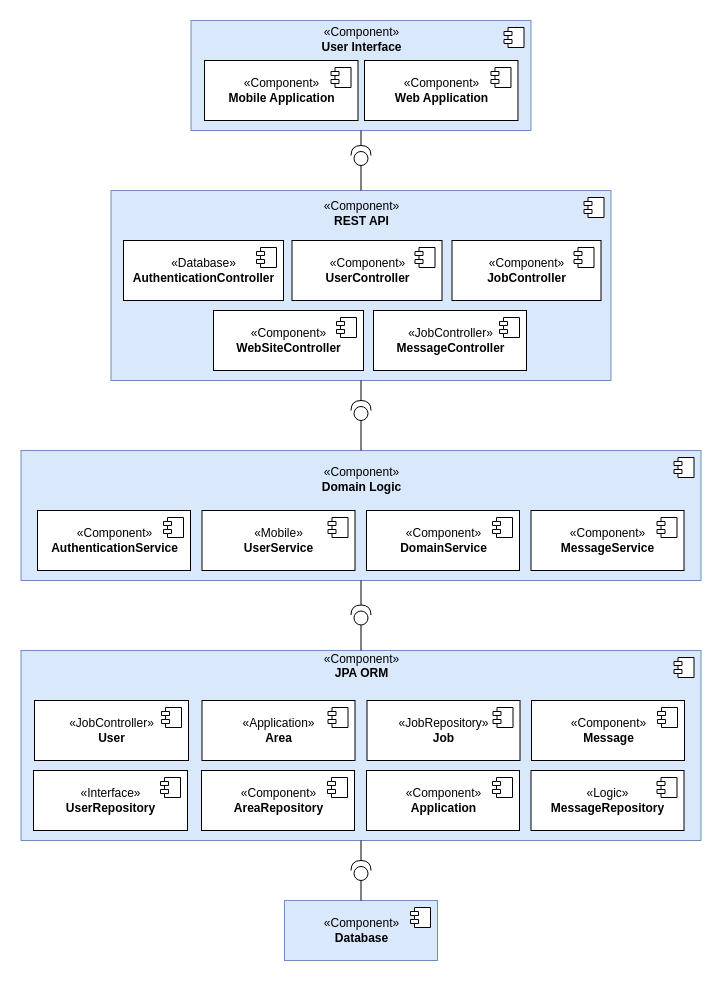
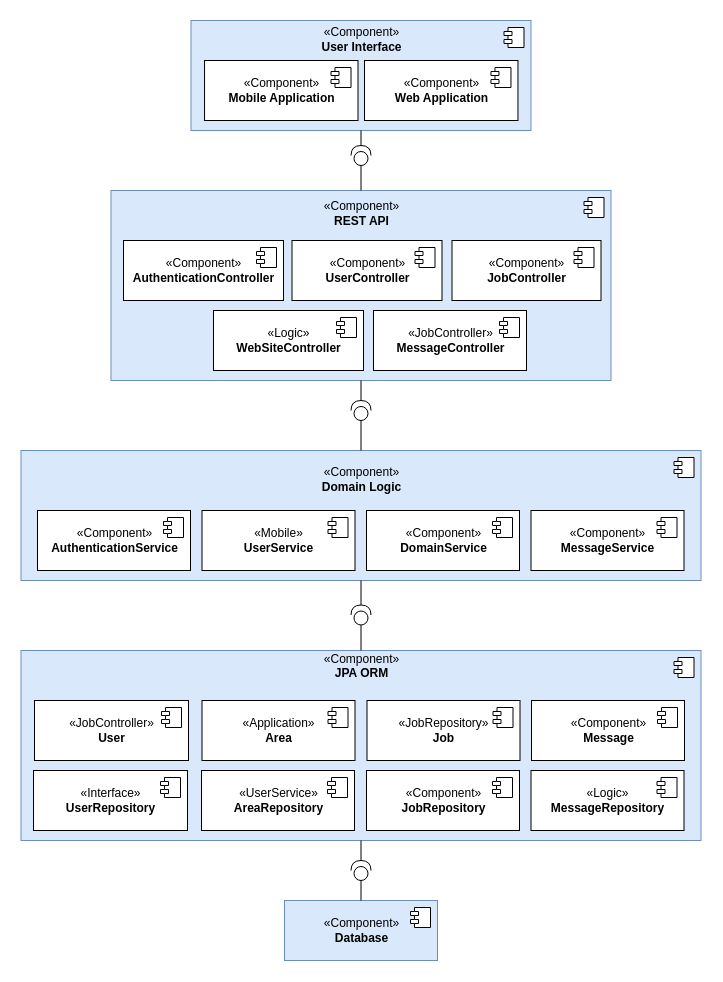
  <mxCell id="0" />
  <mxCell id="1" parent="0" />
  <mxCell id="2" value="«Component»&lt;br&gt;&lt;b&gt;User Interface&lt;br&gt;&lt;/b&gt;&lt;br&gt;&lt;br&gt;&lt;br&gt;&lt;br&gt;&lt;br&gt;" style="html=1;fillColor=#dae8fc;strokeColor=#6c8ebf;" vertex="1" parent="1"><mxGeometry x="190.5" y="20" width="340" height="110" as="geometry" /></mxCell>
  <mxCell id="3" value="" style="shape=component;jettyWidth=8;jettyHeight=4;" vertex="1" parent="2"><mxGeometry x="1" width="20" height="20" relative="1" as="geometry"><mxPoint x="-27" y="7" as="offset" /></mxGeometry></mxCell>
  <mxCell id="4" value="«Component»&lt;br&gt;&lt;b&gt;Web Application&lt;/b&gt;&lt;br&gt;" style="html=1;" parent="2" vertex="1"><mxGeometry x="173.51" y="40" width="153.451" height="60" as="geometry" /></mxCell>
  <mxCell id="5" value="" style="shape=component;jettyWidth=8;jettyHeight=4;" parent="4" vertex="1"><mxGeometry x="1" width="20" height="20" relative="1" as="geometry"><mxPoint x="-27" y="7" as="offset" /></mxGeometry></mxCell>
  <mxCell id="6" value="«Component»&lt;br&gt;&lt;b&gt;Mobile Application&lt;/b&gt;&lt;br&gt;" style="html=1;" vertex="1" parent="2"><mxGeometry x="13.549" y="40" width="153.451" height="60" as="geometry" /></mxCell>
  <mxCell id="7" value="" style="shape=component;jettyWidth=8;jettyHeight=4;" vertex="1" parent="6"><mxGeometry x="1" width="20" height="20" relative="1" as="geometry"><mxPoint x="-27" y="7" as="offset" /></mxGeometry></mxCell>
  <mxCell id="8" value="«Component»&lt;br&gt;&lt;b&gt;JPA ORM&lt;br&gt;&lt;br&gt;&lt;/b&gt;&lt;br&gt;&lt;br&gt;&lt;br&gt;&lt;br&gt;&lt;br&gt;&lt;br&gt;&lt;br&gt;&lt;br&gt;&lt;br&gt;&lt;br&gt;" style="html=1;fillColor=#dae8fc;strokeColor=#6c8ebf;" parent="1" vertex="1"><mxGeometry x="20.5" y="650" width="680" height="190" as="geometry" /></mxCell>
  <mxCell id="9" value="" style="shape=component;jettyWidth=8;jettyHeight=4;" parent="8" vertex="1"><mxGeometry x="1" width="20" height="20" relative="1" as="geometry"><mxPoint x="-27" y="7" as="offset" /></mxGeometry></mxCell>
  <mxCell id="10" value="«Interface»&lt;br&gt;&lt;b&gt;UserRepository&lt;/b&gt;&lt;br&gt;" style="html=1;" parent="8" vertex="1"><mxGeometry x="12.5" y="120" width="154" height="60" as="geometry" /></mxCell>
  <mxCell id="11" value="" style="shape=component;jettyWidth=8;jettyHeight=4;" parent="10" vertex="1"><mxGeometry x="1" width="20" height="20" relative="1" as="geometry"><mxPoint x="-27" y="7" as="offset" /></mxGeometry></mxCell>
- <mxCell id="12" value="«Component»&lt;br&gt;&lt;b&gt;Application&lt;/b&gt;&lt;br&gt;" style="html=1;" parent="8" vertex="1"><mxGeometry x="345.5" y="120" width="153" height="60" as="geometry" /></mxCell>
+ <mxCell id="12" value="«Component»&lt;br&gt;&lt;b&gt;JobRepository&lt;/b&gt;&lt;br&gt;" style="html=1;" parent="8" vertex="1"><mxGeometry x="345.5" y="120" width="153" height="60" as="geometry" /></mxCell>
  <mxCell id="13" value="" style="shape=component;jettyWidth=8;jettyHeight=4;" parent="12" vertex="1"><mxGeometry x="1" width="20" height="20" relative="1" as="geometry"><mxPoint x="-27" y="7" as="offset" /></mxGeometry></mxCell>
- <mxCell id="14" value="«Component»&lt;br&gt;&lt;b&gt;AreaRepository&lt;/b&gt;&lt;br&gt;" style="html=1;" parent="8" vertex="1"><mxGeometry x="180.5" y="120" width="153" height="60" as="geometry" /></mxCell>
+ <mxCell id="14" value="«UserService»&lt;br&gt;&lt;b&gt;AreaRepository&lt;/b&gt;&lt;br&gt;" style="html=1;" parent="8" vertex="1"><mxGeometry x="180.5" y="120" width="153" height="60" as="geometry" /></mxCell>
  <mxCell id="15" value="" style="shape=component;jettyWidth=8;jettyHeight=4;" parent="14" vertex="1"><mxGeometry x="1" width="20" height="20" relative="1" as="geometry"><mxPoint x="-27" y="7" as="offset" /></mxGeometry></mxCell>
  <mxCell id="16" value="«Application»&lt;br&gt;&lt;b&gt;Area&lt;/b&gt;&lt;br&gt;" style="html=1;" parent="8" vertex="1"><mxGeometry x="181" y="50" width="153" height="60" as="geometry" /></mxCell>
  <mxCell id="17" value="" style="shape=component;jettyWidth=8;jettyHeight=4;" parent="16" vertex="1"><mxGeometry x="1" width="20" height="20" relative="1" as="geometry"><mxPoint x="-27" y="7" as="offset" /></mxGeometry></mxCell>
  <mxCell id="18" value="«JobRepository»&lt;br&gt;&lt;b&gt;Job&lt;/b&gt;&lt;br&gt;" style="html=1;" parent="8" vertex="1"><mxGeometry x="346" y="50" width="153" height="60" as="geometry" /></mxCell>
  <mxCell id="19" value="" style="shape=component;jettyWidth=8;jettyHeight=4;" parent="18" vertex="1"><mxGeometry x="1" width="20" height="20" relative="1" as="geometry"><mxPoint x="-27" y="7" as="offset" /></mxGeometry></mxCell>
  <mxCell id="20" value="«JobController»&lt;br&gt;&lt;b&gt;User&lt;/b&gt;&lt;br&gt;" style="html=1;" parent="8" vertex="1"><mxGeometry x="13.5" y="50" width="154" height="60" as="geometry" /></mxCell>
  <mxCell id="21" value="" style="shape=component;jettyWidth=8;jettyHeight=4;" parent="20" vertex="1"><mxGeometry x="1" width="20" height="20" relative="1" as="geometry"><mxPoint x="-27" y="7" as="offset" /></mxGeometry></mxCell>
  <mxCell id="22" value="«Logic»&lt;br&gt;&lt;b&gt;MessageRepository&lt;/b&gt;&lt;br&gt;" style="html=1;" parent="8" vertex="1"><mxGeometry x="510" y="120" width="153" height="60" as="geometry" /></mxCell>
  <mxCell id="23" value="" style="shape=component;jettyWidth=8;jettyHeight=4;" parent="22" vertex="1"><mxGeometry x="1" width="20" height="20" relative="1" as="geometry"><mxPoint x="-27" y="7" as="offset" /></mxGeometry></mxCell>
  <mxCell id="24" value="«Component»&lt;br&gt;&lt;b&gt;Message&lt;/b&gt;&lt;br&gt;" style="html=1;" parent="8" vertex="1"><mxGeometry x="510.5" y="50" width="153" height="60" as="geometry" /></mxCell>
  <mxCell id="25" value="" style="shape=component;jettyWidth=8;jettyHeight=4;" parent="24" vertex="1"><mxGeometry x="1" width="20" height="20" relative="1" as="geometry"><mxPoint x="-27" y="7" as="offset" /></mxGeometry></mxCell>
  <mxCell id="26" value="«Component»&lt;br&gt;&lt;b&gt;Domain Logic&lt;br&gt;&lt;/b&gt;&lt;br&gt;&lt;br&gt;&lt;br&gt;&lt;br&gt;&lt;br&gt;" style="html=1;fillColor=#dae8fc;strokeColor=#6c8ebf;" parent="1" vertex="1"><mxGeometry x="20.5" y="450" width="680" height="130" as="geometry" /></mxCell>
  <mxCell id="27" value="" style="shape=component;jettyWidth=8;jettyHeight=4;" parent="26" vertex="1"><mxGeometry x="1" width="20" height="20" relative="1" as="geometry"><mxPoint x="-27" y="7" as="offset" /></mxGeometry></mxCell>
  <mxCell id="28" value="«Component»&lt;br&gt;&lt;b&gt;REST API&lt;br&gt;&lt;/b&gt;&lt;br&gt;&lt;br&gt;&lt;br&gt;&lt;br&gt;&lt;br&gt;&lt;br&gt;&lt;br&gt;&lt;br&gt;&lt;br&gt;&lt;br&gt;" style="html=1;fillColor=#dae8fc;strokeColor=#6c8ebf;" parent="1" vertex="1"><mxGeometry x="110.5" y="190" width="500" height="190" as="geometry" /></mxCell>
  <mxCell id="29" value="" style="shape=component;jettyWidth=8;jettyHeight=4;" parent="28" vertex="1"><mxGeometry x="1" width="20" height="20" relative="1" as="geometry"><mxPoint x="-27" y="7" as="offset" /></mxGeometry></mxCell>
- <mxCell id="30" value="«Component»&lt;br&gt;&lt;b&gt;WebSiteController&lt;/b&gt;&lt;br&gt;" style="html=1;" parent="1" vertex="1"><mxGeometry x="213" y="310" width="150" height="60" as="geometry" /></mxCell>
+ <mxCell id="30" value="«Logic»&lt;br&gt;&lt;b&gt;WebSiteController&lt;/b&gt;&lt;br&gt;" style="html=1;" parent="1" vertex="1"><mxGeometry x="213" y="310" width="150" height="60" as="geometry" /></mxCell>
  <mxCell id="31" value="" style="shape=component;jettyWidth=8;jettyHeight=4;" parent="30" vertex="1"><mxGeometry x="1" width="20" height="20" relative="1" as="geometry"><mxPoint x="-27" y="7" as="offset" /></mxGeometry></mxCell>
- <mxCell id="32" value="«Database»&lt;br&gt;&lt;b&gt;AuthenticationController&lt;/b&gt;&lt;br&gt;" style="html=1;" parent="1" vertex="1"><mxGeometry x="123" y="240" width="160" height="60" as="geometry" /></mxCell>
+ <mxCell id="32" value="«Component»&lt;br&gt;&lt;b&gt;AuthenticationController&lt;/b&gt;&lt;br&gt;" style="html=1;" parent="1" vertex="1"><mxGeometry x="123" y="240" width="160" height="60" as="geometry" /></mxCell>
  <mxCell id="33" value="" style="shape=component;jettyWidth=8;jettyHeight=4;" parent="32" vertex="1"><mxGeometry x="1" width="20" height="20" relative="1" as="geometry"><mxPoint x="-27" y="7" as="offset" /></mxGeometry></mxCell>
  <mxCell id="34" value="«Component»&lt;br&gt;&lt;b&gt;UserController&lt;/b&gt;&lt;br&gt;" style="html=1;" parent="1" vertex="1"><mxGeometry x="291.5" y="240" width="150" height="60" as="geometry" /></mxCell>
  <mxCell id="35" value="" style="shape=component;jettyWidth=8;jettyHeight=4;" parent="34" vertex="1"><mxGeometry x="1" width="20" height="20" relative="1" as="geometry"><mxPoint x="-27" y="7" as="offset" /></mxGeometry></mxCell>
  <mxCell id="36" value="«Component»&lt;br&gt;&lt;b&gt;JobController&lt;/b&gt;&lt;br&gt;" style="html=1;" parent="1" vertex="1"><mxGeometry x="451.5" y="240" width="149" height="60" as="geometry" /></mxCell>
  <mxCell id="37" value="" style="shape=component;jettyWidth=8;jettyHeight=4;" parent="36" vertex="1"><mxGeometry x="1" width="20" height="20" relative="1" as="geometry"><mxPoint x="-27" y="7" as="offset" /></mxGeometry></mxCell>
  <mxCell id="38" value="«JobController»&lt;br&gt;&lt;b&gt;MessageController&lt;/b&gt;&lt;br&gt;" style="html=1;" parent="1" vertex="1"><mxGeometry x="373" y="310" width="153" height="60" as="geometry" /></mxCell>
  <mxCell id="39" value="" style="shape=component;jettyWidth=8;jettyHeight=4;" parent="38" vertex="1"><mxGeometry x="1" width="20" height="20" relative="1" as="geometry"><mxPoint x="-27" y="7" as="offset" /></mxGeometry></mxCell>
  <mxCell id="40" value="«Component»&lt;br&gt;&lt;b&gt;Message&lt;/b&gt;&lt;b&gt;Service&lt;/b&gt;&lt;br&gt;" style="html=1;" parent="1" vertex="1"><mxGeometry x="530.5" y="510" width="153" height="60" as="geometry" /></mxCell>
  <mxCell id="41" value="" style="shape=component;jettyWidth=8;jettyHeight=4;" parent="40" vertex="1"><mxGeometry x="1" width="20" height="20" relative="1" as="geometry"><mxPoint x="-27" y="7" as="offset" /></mxGeometry></mxCell>
  <mxCell id="42" value="«Component»&lt;br&gt;&lt;b&gt;Domain&lt;/b&gt;&lt;b&gt;Service&lt;/b&gt;&lt;br&gt;" style="html=1;" parent="1" vertex="1"><mxGeometry x="366" y="510" width="153" height="60" as="geometry" /></mxCell>
  <mxCell id="43" value="" style="shape=component;jettyWidth=8;jettyHeight=4;" parent="42" vertex="1"><mxGeometry x="1" width="20" height="20" relative="1" as="geometry"><mxPoint x="-27" y="7" as="offset" /></mxGeometry></mxCell>
  <mxCell id="44" value="«Mobile»&lt;br&gt;&lt;b&gt;User&lt;/b&gt;&lt;b&gt;Service&lt;/b&gt;&lt;br&gt;" style="html=1;" parent="1" vertex="1"><mxGeometry x="201.5" y="510" width="153" height="60" as="geometry" /></mxCell>
  <mxCell id="45" value="" style="shape=component;jettyWidth=8;jettyHeight=4;" parent="44" vertex="1"><mxGeometry x="1" width="20" height="20" relative="1" as="geometry"><mxPoint x="-27" y="7" as="offset" /></mxGeometry></mxCell>
  <mxCell id="46" value="«Component»&lt;br&gt;&lt;b&gt;Authentication&lt;/b&gt;&lt;b&gt;Service&lt;/b&gt;&lt;br&gt;" style="html=1;" parent="1" vertex="1"><mxGeometry x="37" y="510" width="153" height="60" as="geometry" /></mxCell>
  <mxCell id="47" value="" style="shape=component;jettyWidth=8;jettyHeight=4;" parent="46" vertex="1"><mxGeometry x="1" width="20" height="20" relative="1" as="geometry"><mxPoint x="-27" y="7" as="offset" /></mxGeometry></mxCell>
  <mxCell id="48" value="«Component»&lt;br&gt;&lt;b&gt;Database&lt;/b&gt;&lt;br&gt;" style="html=1;fillColor=#dae8fc;strokeColor=#6c8ebf;" parent="1" vertex="1"><mxGeometry x="284" y="900" width="153" height="60" as="geometry" /></mxCell>
  <mxCell id="49" value="" style="shape=component;jettyWidth=8;jettyHeight=4;" parent="48" vertex="1"><mxGeometry x="1" width="20" height="20" relative="1" as="geometry"><mxPoint x="-27" y="7" as="offset" /></mxGeometry></mxCell>
  <mxCell id="50" value="" style="shape=providedRequiredInterface;html=1;verticalLabelPosition=bottom;rotation=-90;" parent="1" vertex="1"><mxGeometry x="350.5" y="145" width="20" height="20" as="geometry" /></mxCell>
  <mxCell id="51" value="" style="endArrow=none;html=1;entryX=0.5;entryY=1;entryDx=0;entryDy=0;exitX=1;exitY=0.5;exitDx=0;exitDy=0;exitPerimeter=0;" parent="1" source="50" target="2" edge="1"><mxGeometry width="50" height="50" relative="1" as="geometry"><mxPoint x="380.5" y="140" as="sourcePoint" /><mxPoint x="310.5" y="130" as="targetPoint" /></mxGeometry></mxCell>
  <mxCell id="52" value="" style="endArrow=none;html=1;exitX=0.5;exitY=0;exitDx=0;exitDy=0;entryX=0;entryY=0.5;entryDx=0;entryDy=0;entryPerimeter=0;" parent="1" source="28" target="50" edge="1"><mxGeometry width="50" height="50" relative="1" as="geometry"><mxPoint x="250.5" y="190" as="sourcePoint" /><mxPoint x="360.5" y="170" as="targetPoint" /></mxGeometry></mxCell>
  <mxCell id="53" value="" style="shape=providedRequiredInterface;html=1;verticalLabelPosition=bottom;rotation=-90;" parent="1" vertex="1"><mxGeometry x="350.5" y="400" width="20" height="20" as="geometry" /></mxCell>
  <mxCell id="54" value="" style="shape=providedRequiredInterface;html=1;verticalLabelPosition=bottom;rotation=-90;" parent="1" vertex="1"><mxGeometry x="350.5" y="604.5" width="20" height="20" as="geometry" /></mxCell>
  <mxCell id="55" value="" style="shape=providedRequiredInterface;html=1;verticalLabelPosition=bottom;rotation=-90;" parent="1" vertex="1"><mxGeometry x="350.5" y="860" width="20" height="20" as="geometry" /></mxCell>
  <mxCell id="56" value="" style="endArrow=none;html=1;entryX=0;entryY=0.5;entryDx=0;entryDy=0;entryPerimeter=0;exitX=0.5;exitY=0;exitDx=0;exitDy=0;" parent="1" source="48" target="55" edge="1"><mxGeometry width="50" height="50" relative="1" as="geometry"><mxPoint x="380.5" y="890" as="sourcePoint" /><mxPoint x="340.5" y="860" as="targetPoint" /></mxGeometry></mxCell>
  <mxCell id="57" value="" style="endArrow=none;html=1;entryX=0.5;entryY=1;entryDx=0;entryDy=0;exitX=1;exitY=0.5;exitDx=0;exitDy=0;exitPerimeter=0;" parent="1" source="55" target="8" edge="1"><mxGeometry width="50" height="50" relative="1" as="geometry"><mxPoint x="190.5" y="900" as="sourcePoint" /><mxPoint x="240.5" y="850" as="targetPoint" /></mxGeometry></mxCell>
  <mxCell id="58" value="" style="endArrow=none;html=1;entryX=1;entryY=0.5;entryDx=0;entryDy=0;entryPerimeter=0;exitX=0.5;exitY=1;exitDx=0;exitDy=0;" parent="1" source="26" target="54" edge="1"><mxGeometry width="50" height="50" relative="1" as="geometry"><mxPoint x="260.5" y="640" as="sourcePoint" /><mxPoint x="310.5" y="590" as="targetPoint" /></mxGeometry></mxCell>
  <mxCell id="59" value="" style="endArrow=none;html=1;entryX=0;entryY=0.5;entryDx=0;entryDy=0;entryPerimeter=0;exitX=0.5;exitY=0;exitDx=0;exitDy=0;" parent="1" source="8" target="54" edge="1"><mxGeometry width="50" height="50" relative="1" as="geometry"><mxPoint x="270.5" y="660" as="sourcePoint" /><mxPoint x="320.5" y="610" as="targetPoint" /></mxGeometry></mxCell>
  <mxCell id="60" value="" style="endArrow=none;html=1;entryX=0;entryY=0.5;entryDx=0;entryDy=0;entryPerimeter=0;exitX=0.5;exitY=0;exitDx=0;exitDy=0;" parent="1" source="26" target="53" edge="1"><mxGeometry width="50" height="50" relative="1" as="geometry"><mxPoint x="380.5" y="440" as="sourcePoint" /><mxPoint x="340.5" y="410" as="targetPoint" /></mxGeometry></mxCell>
  <mxCell id="61" value="" style="endArrow=none;html=1;entryX=0.5;entryY=1;entryDx=0;entryDy=0;exitX=1;exitY=0.5;exitDx=0;exitDy=0;exitPerimeter=0;" parent="1" source="53" target="28" edge="1"><mxGeometry width="50" height="50" relative="1" as="geometry"><mxPoint x="290.5" y="460" as="sourcePoint" /><mxPoint x="340.5" y="410" as="targetPoint" /></mxGeometry></mxCell>
